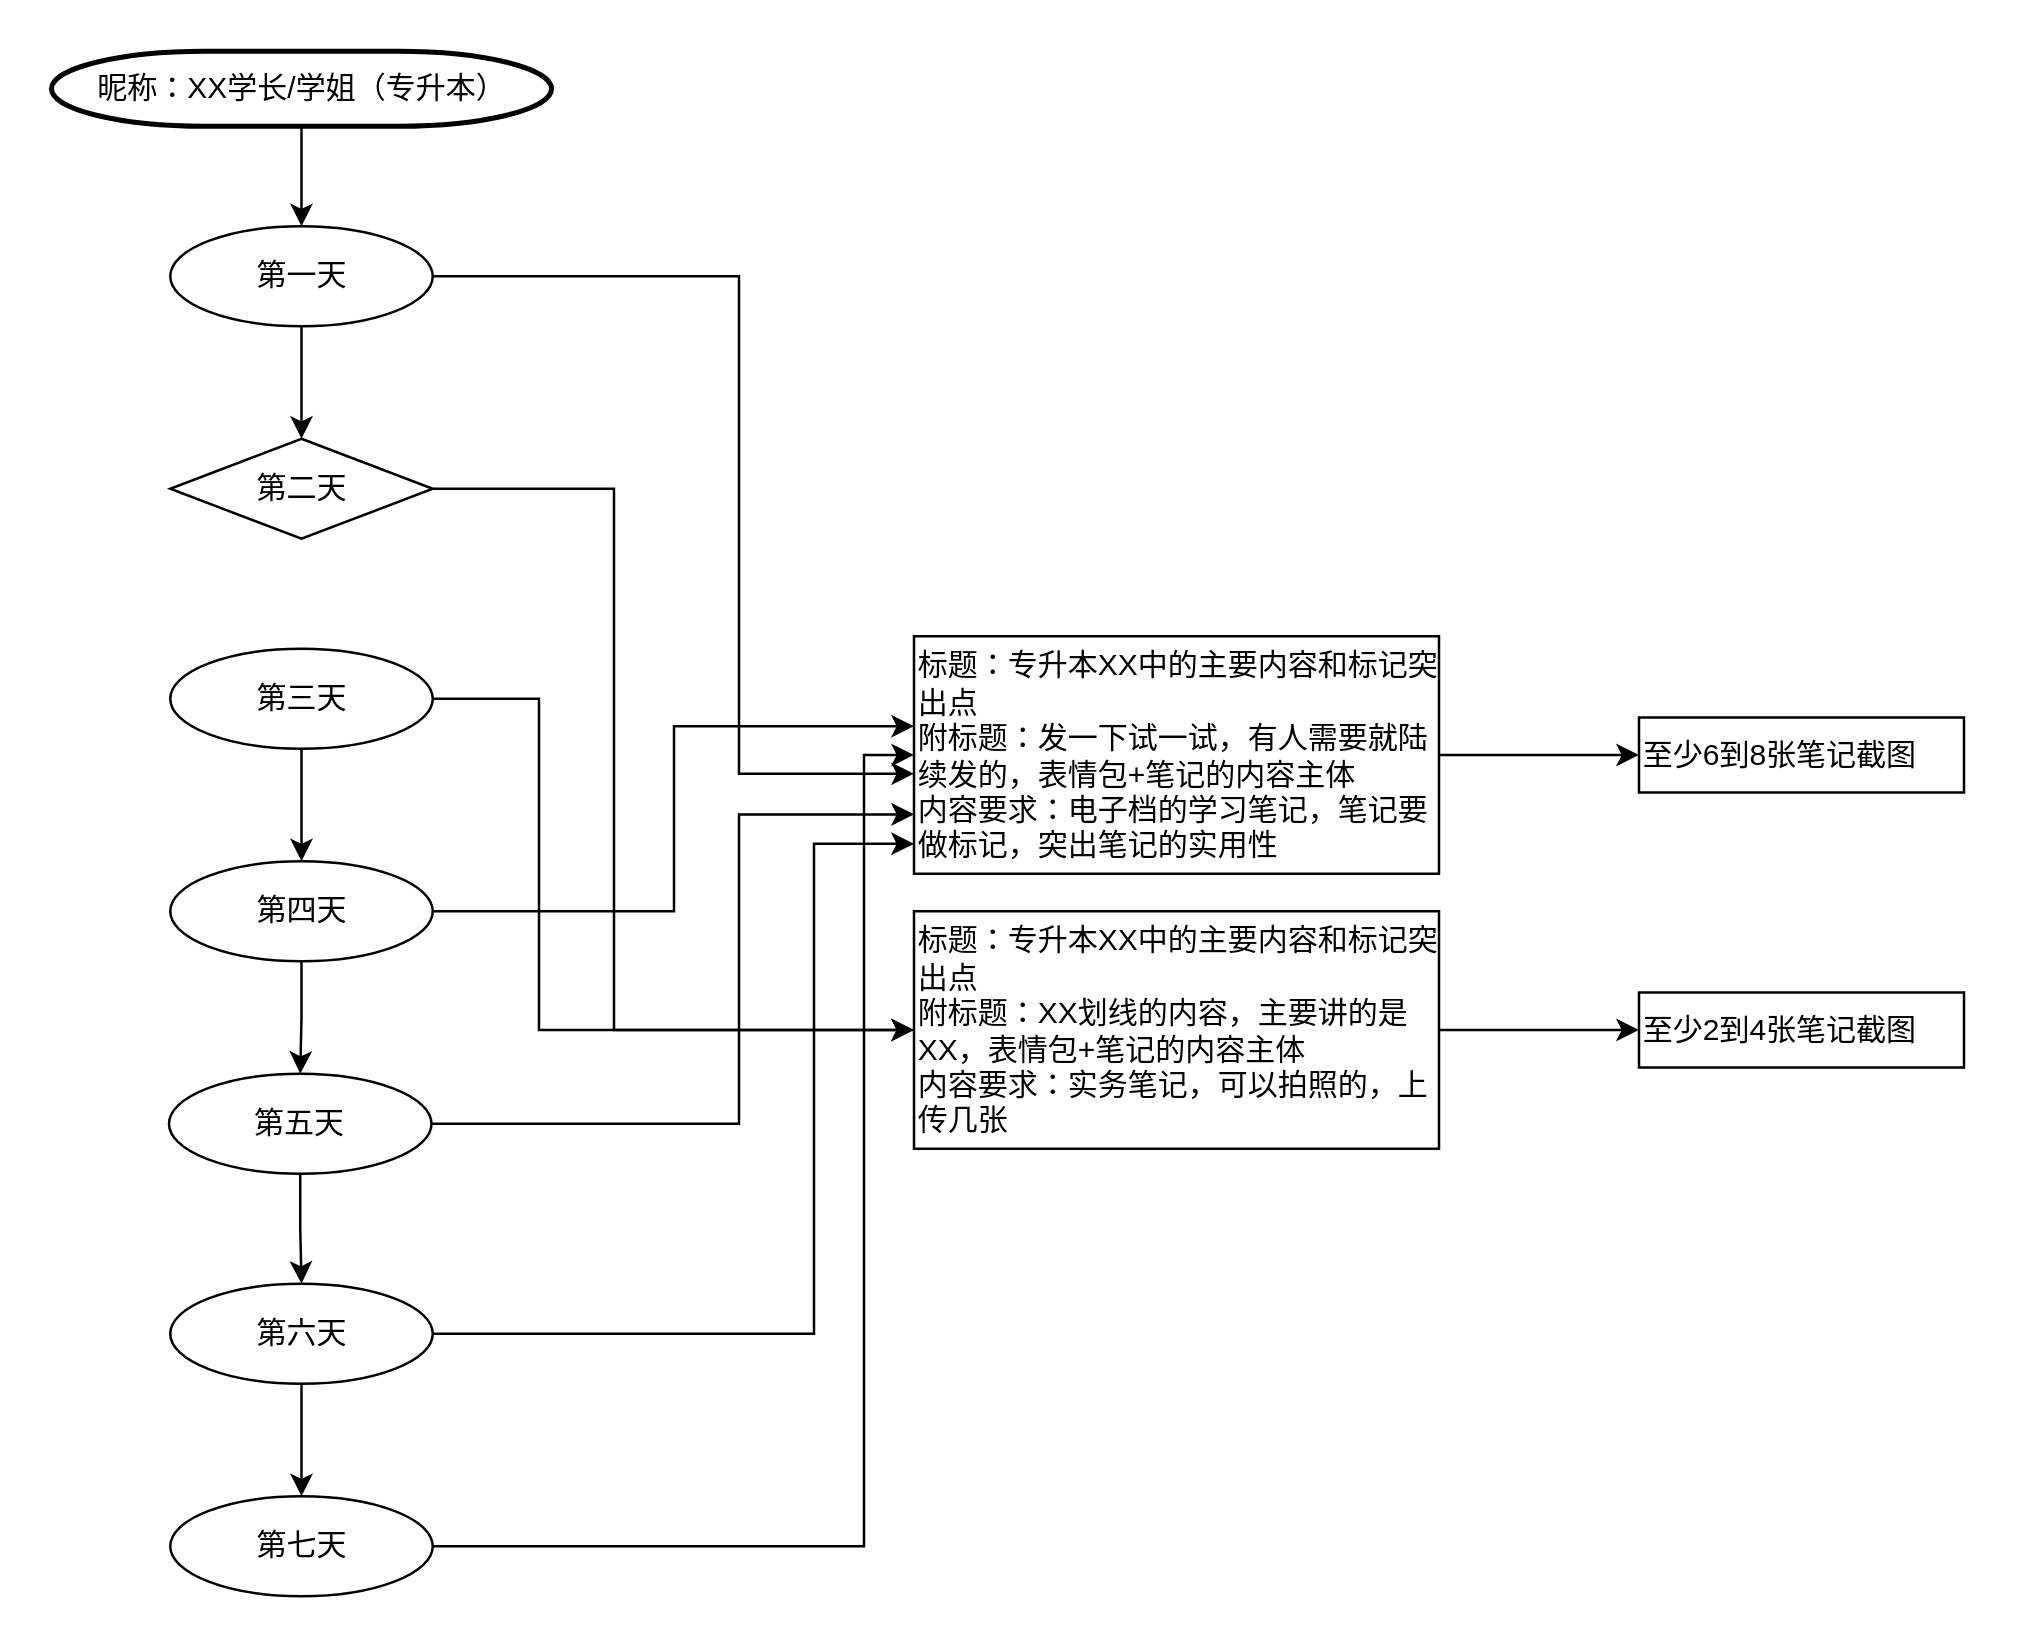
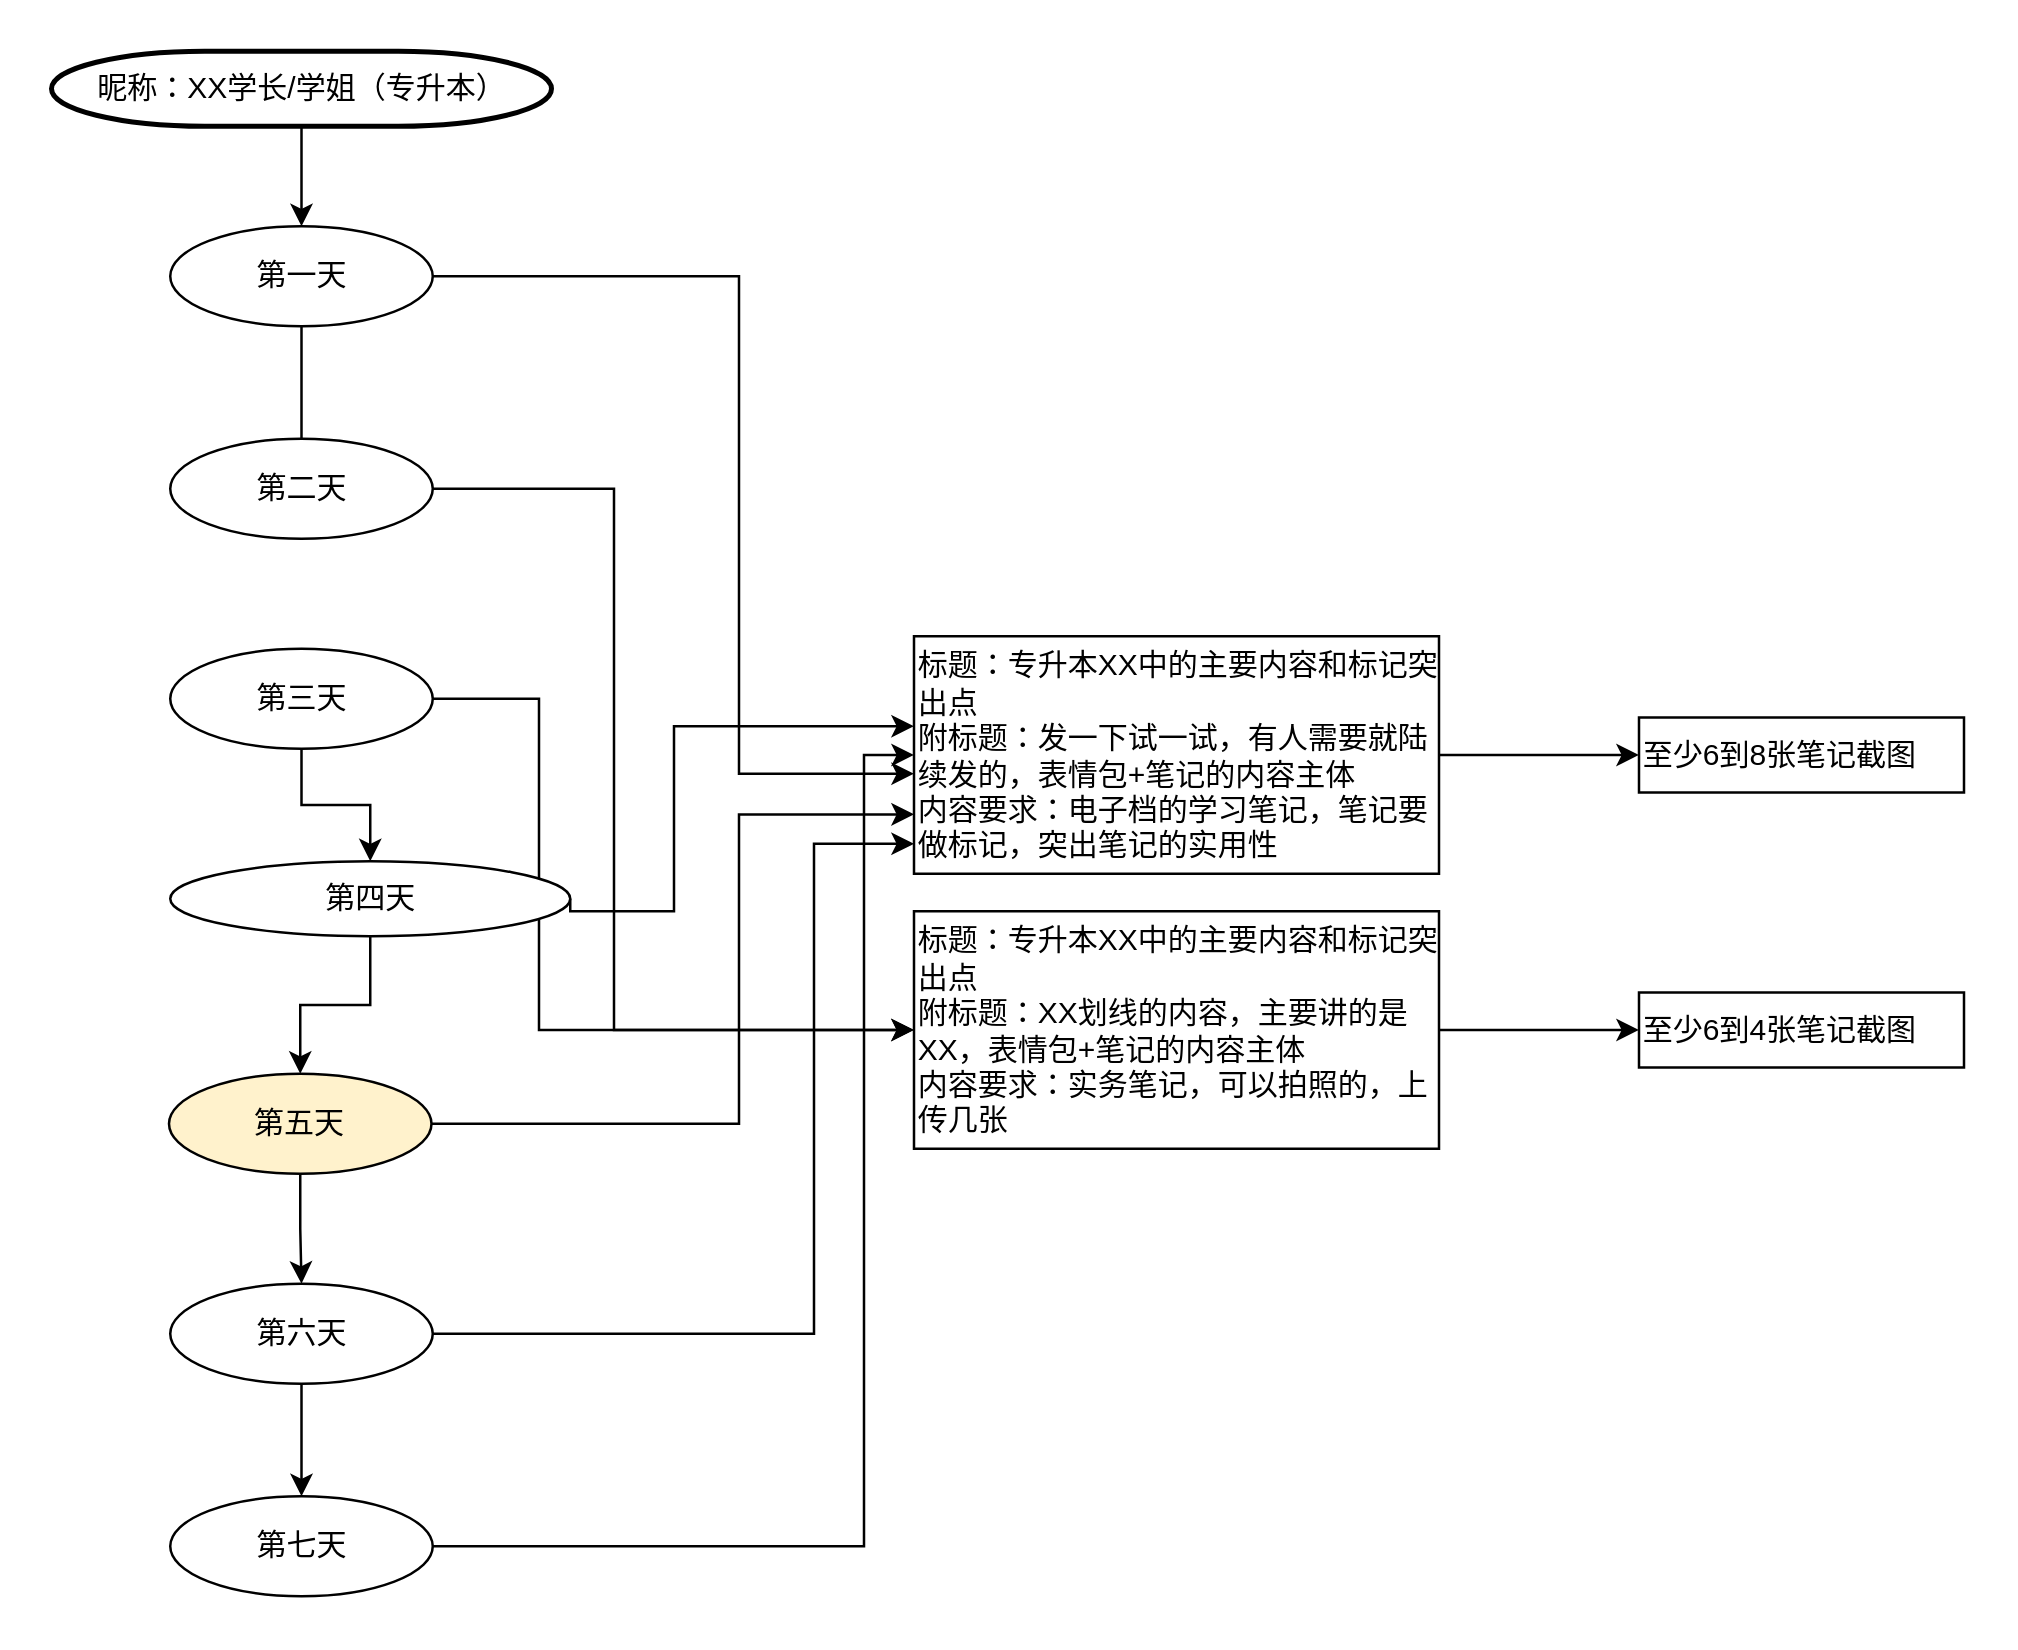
  <mxCell id="0" />
  <mxCell id="1" parent="0" />
  <mxCell id="2" value="标题：专升本XX中的主要内容和标记突出点&lt;br&gt;附标题：发一下试一试，有人需要就陆续发的，表情包+笔记的内容主体&lt;br&gt;内容要求：电子档的学习笔记，笔记要做标记，突出笔记的实用性" style="rounded=0;whiteSpace=wrap;html=1;align=left;" vertex="1" parent="1"><mxGeometry x="365" y="254" width="210" height="95" as="geometry" /></mxCell>
- <mxCell id="3" style="edgeStyle=orthogonalEdgeStyle;rounded=0;orthogonalLoop=1;jettySize=auto;html=1;exitX=0.5;exitY=1;exitDx=0;exitDy=0;" edge="1" parent="1" source="5" target="9"><mxGeometry relative="1" as="geometry" /></mxCell>
+ <mxCell id="3" style="edgeStyle=orthogonalEdgeStyle;rounded=0;orthogonalLoop=1;jettySize=auto;html=1;exitX=0.5;exitY=1;exitDx=0;exitDy=0;endArrow=none;" edge="1" parent="1" source="5" target="9"><mxGeometry relative="1" as="geometry" /></mxCell>
  <mxCell id="4" style="edgeStyle=orthogonalEdgeStyle;rounded=0;orthogonalLoop=1;jettySize=auto;html=1;exitX=1;exitY=0.5;exitDx=0;exitDy=0;entryX=0;entryY=0.579;entryDx=0;entryDy=0;entryPerimeter=0;" edge="1" parent="1" source="5" target="2"><mxGeometry relative="1" as="geometry"><Array as="points"><mxPoint x="295" y="110" /><mxPoint x="295" y="309" /></Array></mxGeometry></mxCell>
  <mxCell id="5" value="第一天" style="ellipse;whiteSpace=wrap;html=1;" vertex="1" parent="1"><mxGeometry x="67.5" y="90" width="105" height="40" as="geometry" /></mxCell>
  <mxCell id="6" style="edgeStyle=orthogonalEdgeStyle;rounded=0;orthogonalLoop=1;jettySize=auto;html=1;exitX=0.5;exitY=1;exitDx=0;exitDy=0;exitPerimeter=0;" edge="1" parent="1" source="7" target="5"><mxGeometry relative="1" as="geometry" /></mxCell>
  <mxCell id="7" value="昵称：XX学长/学姐（专升本）" style="shape=mxgraph.flowchart.terminator;strokeWidth=2;gradientColor=none;gradientDirection=north;fontStyle=0;html=1;" vertex="1" parent="1"><mxGeometry x="20" y="20" width="200" height="30" as="geometry" /></mxCell>
  <mxCell id="8" style="edgeStyle=orthogonalEdgeStyle;rounded=0;orthogonalLoop=1;jettySize=auto;html=1;exitX=1;exitY=0.5;exitDx=0;exitDy=0;entryX=0;entryY=0.5;entryDx=0;entryDy=0;" edge="1" parent="1" source="9" target="27"><mxGeometry relative="1" as="geometry"><Array as="points"><mxPoint x="245" y="195" /><mxPoint x="245" y="412" /></Array></mxGeometry></mxCell>
- <mxCell id="9" value="第二天" style="rhombus;whiteSpace=wrap;html=1;" vertex="1" parent="1"><mxGeometry x="67.5" y="175" width="105" height="40" as="geometry" /></mxCell>
+ <mxCell id="9" value="第二天" style="ellipse;whiteSpace=wrap;html=1;" vertex="1" parent="1"><mxGeometry x="67.5" y="175" width="105" height="40" as="geometry" /></mxCell>
  <mxCell id="10" style="edgeStyle=orthogonalEdgeStyle;rounded=0;orthogonalLoop=1;jettySize=auto;html=1;exitX=1;exitY=0.5;exitDx=0;exitDy=0;" edge="1" parent="1" target="11" source="2"><mxGeometry relative="1" as="geometry"><mxPoint x="585" y="311.5" as="sourcePoint" /></mxGeometry></mxCell>
  <mxCell id="11" value="至少6到8张笔记截图" style="rounded=0;whiteSpace=wrap;html=1;align=left;" vertex="1" parent="1"><mxGeometry x="655" y="286.5" width="130" height="30" as="geometry" /></mxCell>
  <mxCell id="12" style="edgeStyle=orthogonalEdgeStyle;rounded=0;orthogonalLoop=1;jettySize=auto;html=1;exitX=0.5;exitY=1;exitDx=0;exitDy=0;" edge="1" parent="1" source="14" target="20"><mxGeometry relative="1" as="geometry" /></mxCell>
  <mxCell id="13" style="edgeStyle=orthogonalEdgeStyle;rounded=0;orthogonalLoop=1;jettySize=auto;html=1;exitX=1;exitY=0.5;exitDx=0;exitDy=0;entryX=0;entryY=0.5;entryDx=0;entryDy=0;" edge="1" parent="1" source="14" target="27"><mxGeometry relative="1" as="geometry"><Array as="points"><mxPoint x="215" y="279" /><mxPoint x="215" y="412" /></Array></mxGeometry></mxCell>
  <mxCell id="14" value="第三天" style="ellipse;whiteSpace=wrap;html=1;" vertex="1" parent="1"><mxGeometry x="67.5" y="259" width="105" height="40" as="geometry" /></mxCell>
  <mxCell id="15" style="edgeStyle=orthogonalEdgeStyle;rounded=0;orthogonalLoop=1;jettySize=auto;html=1;exitX=0.5;exitY=1;exitDx=0;exitDy=0;entryX=0.5;entryY=0;entryDx=0;entryDy=0;" edge="1" parent="1" source="17" target="23"><mxGeometry relative="1" as="geometry" /></mxCell>
  <mxCell id="16" style="edgeStyle=orthogonalEdgeStyle;rounded=0;orthogonalLoop=1;jettySize=auto;html=1;exitX=1;exitY=0.5;exitDx=0;exitDy=0;entryX=0;entryY=0.75;entryDx=0;entryDy=0;" edge="1" parent="1" source="17" target="2"><mxGeometry relative="1" as="geometry"><Array as="points"><mxPoint x="295" y="449" /><mxPoint x="295" y="325" /></Array></mxGeometry></mxCell>
- <mxCell id="17" value="第五天" style="ellipse;whiteSpace=wrap;html=1;flipH=1;flipV=1;" vertex="1" parent="1"><mxGeometry x="67" y="429" width="105" height="40" as="geometry" /></mxCell>
+ <mxCell id="17" value="第五天" style="ellipse;whiteSpace=wrap;html=1;flipH=1;flipV=1;fillColor=#fff2cc;" vertex="1" parent="1"><mxGeometry x="67" y="429" width="105" height="40" as="geometry" /></mxCell>
  <mxCell id="18" style="edgeStyle=orthogonalEdgeStyle;rounded=0;orthogonalLoop=1;jettySize=auto;html=1;exitX=0.5;exitY=1;exitDx=0;exitDy=0;entryX=0.5;entryY=0;entryDx=0;entryDy=0;" edge="1" parent="1" source="20" target="17"><mxGeometry relative="1" as="geometry" /></mxCell>
  <mxCell id="19" style="edgeStyle=orthogonalEdgeStyle;rounded=0;orthogonalLoop=1;jettySize=auto;html=1;exitX=1;exitY=0.5;exitDx=0;exitDy=0;" edge="1" parent="1" source="20" target="2"><mxGeometry relative="1" as="geometry"><Array as="points"><mxPoint x="269" y="364" /><mxPoint x="269" y="290" /></Array></mxGeometry></mxCell>
- <mxCell id="20" value="第四天" style="ellipse;whiteSpace=wrap;html=1;flipH=1;flipV=1;" vertex="1" parent="1"><mxGeometry x="67.5" y="344" width="105" height="40" as="geometry" /></mxCell>
+ <mxCell id="20" value="第四天" style="ellipse;whiteSpace=wrap;html=1;flipH=1;flipV=1;" vertex="1" parent="1"><mxGeometry x="67.5" y="344" width="160" height="30" as="geometry" /></mxCell>
  <mxCell id="21" style="edgeStyle=orthogonalEdgeStyle;rounded=0;orthogonalLoop=1;jettySize=auto;html=1;exitX=0.5;exitY=1;exitDx=0;exitDy=0;" edge="1" parent="1" source="23" target="25"><mxGeometry relative="1" as="geometry" /></mxCell>
  <mxCell id="22" style="edgeStyle=orthogonalEdgeStyle;rounded=0;orthogonalLoop=1;jettySize=auto;html=1;exitX=1;exitY=0.5;exitDx=0;exitDy=0;entryX=0;entryY=0.874;entryDx=0;entryDy=0;entryPerimeter=0;" edge="1" parent="1" source="23" target="2"><mxGeometry relative="1" as="geometry"><Array as="points"><mxPoint x="325" y="533" /><mxPoint x="325" y="337" /></Array></mxGeometry></mxCell>
  <mxCell id="23" value="第六天" style="ellipse;whiteSpace=wrap;html=1;flipH=1;flipV=1;" vertex="1" parent="1"><mxGeometry x="67.5" y="513" width="105" height="40" as="geometry" /></mxCell>
  <mxCell id="24" style="edgeStyle=orthogonalEdgeStyle;rounded=0;orthogonalLoop=1;jettySize=auto;html=1;exitX=1;exitY=0.5;exitDx=0;exitDy=0;entryX=0;entryY=0.5;entryDx=0;entryDy=0;" edge="1" parent="1" source="25" target="2"><mxGeometry relative="1" as="geometry"><Array as="points"><mxPoint x="345" y="618" /><mxPoint x="345" y="302" /></Array></mxGeometry></mxCell>
  <mxCell id="25" value="第七天" style="ellipse;whiteSpace=wrap;html=1;flipH=1;flipV=1;" vertex="1" parent="1"><mxGeometry x="67.5" y="598" width="105" height="40" as="geometry" /></mxCell>
  <mxCell id="26" style="edgeStyle=orthogonalEdgeStyle;rounded=0;orthogonalLoop=1;jettySize=auto;html=1;exitX=1;exitY=0.5;exitDx=0;exitDy=0;entryX=0;entryY=0.5;entryDx=0;entryDy=0;" edge="1" parent="1" source="27" target="28"><mxGeometry relative="1" as="geometry" /></mxCell>
  <mxCell id="27" value="标题：专升本XX中的主要内容和标记突出点&lt;br&gt;附标题：XX划线的内容，主要讲的是XX，表情包+笔记的内容主体&lt;br&gt;内容要求：实务笔记，可以拍照的，上传几张" style="rounded=0;whiteSpace=wrap;html=1;align=left;" vertex="1" parent="1"><mxGeometry x="365" y="364" width="210" height="95" as="geometry" /></mxCell>
- <mxCell id="28" value="至少2到4张笔记截图" style="rounded=0;whiteSpace=wrap;html=1;align=left;" vertex="1" parent="1"><mxGeometry x="655" y="396.5" width="130" height="30" as="geometry" /></mxCell>
+ <mxCell id="28" value="至少6到4张笔记截图" style="rounded=0;whiteSpace=wrap;html=1;align=left;" vertex="1" parent="1"><mxGeometry x="655" y="396.5" width="130" height="30" as="geometry" /></mxCell>
